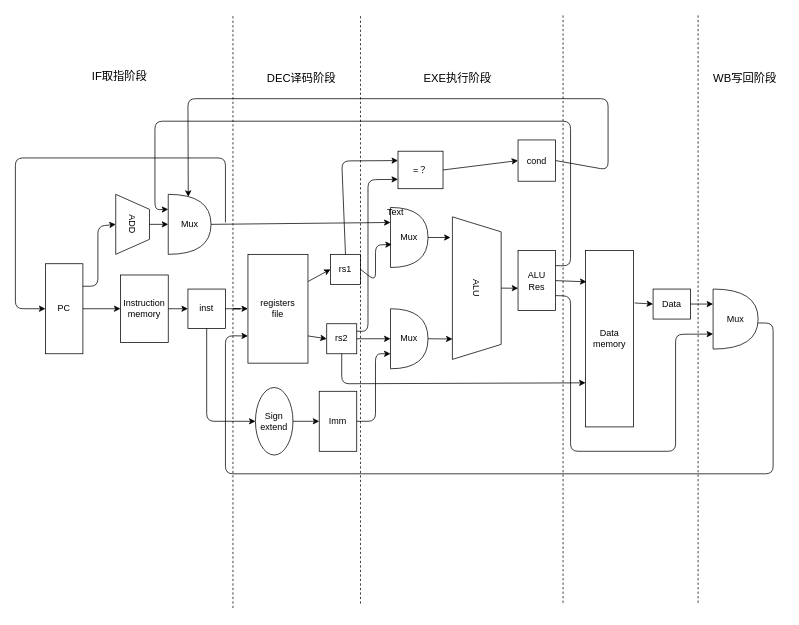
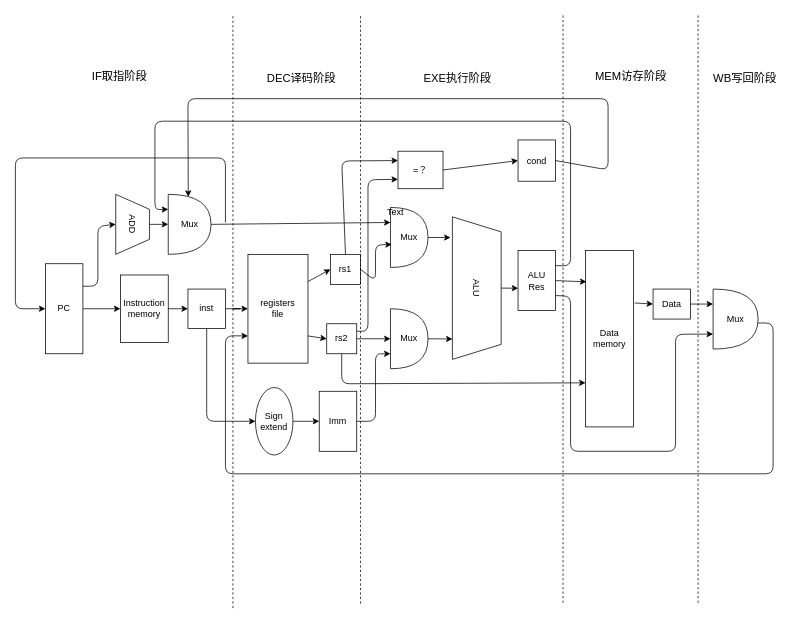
  <mxCell id="0" />
  <mxCell id="1" parent="0" />
  <mxCell id="2" style="edgeStyle=orthogonalEdgeStyle;rounded=0;orthogonalLoop=1;jettySize=auto;html=1;exitX=1;exitY=0.5;exitDx=0;exitDy=0;entryX=0;entryY=0.5;entryDx=0;entryDy=0;" parent="1" source="3" target="5" edge="1"><mxGeometry relative="1" as="geometry" /></mxCell>
  <mxCell id="3" value="PC" style="rounded=0;whiteSpace=wrap;html=1;" parent="1" vertex="1"><mxGeometry x="60" y="351" width="50" height="120" as="geometry" /></mxCell>
  <mxCell id="4" value="ADD" style="shape=trapezoid;perimeter=trapezoidPerimeter;whiteSpace=wrap;html=1;fixedSize=1;rotation=90;" parent="1" vertex="1"><mxGeometry x="136.25" y="276" width="80" height="45" as="geometry" /></mxCell>
  <mxCell id="5" value="Instruction&lt;br&gt;memory" style="rounded=0;whiteSpace=wrap;html=1;" parent="1" vertex="1"><mxGeometry x="160" y="366" width="63.75" height="90" as="geometry" /></mxCell>
  <mxCell id="6" style="edgeStyle=orthogonalEdgeStyle;rounded=0;orthogonalLoop=1;jettySize=auto;html=1;exitX=1;exitY=0.5;exitDx=0;exitDy=0;" parent="1" source="7" target="8" edge="1"><mxGeometry relative="1" as="geometry" /></mxCell>
  <mxCell id="7" value="inst" style="rounded=0;whiteSpace=wrap;html=1;" parent="1" vertex="1"><mxGeometry x="250" y="384.75" width="50" height="52.5" as="geometry" /></mxCell>
  <mxCell id="8" value="registers&lt;br&gt;file" style="rounded=0;whiteSpace=wrap;html=1;" parent="1" vertex="1"><mxGeometry x="330" y="338.5" width="80" height="145" as="geometry" /></mxCell>
  <mxCell id="9" value="rs1" style="rounded=0;whiteSpace=wrap;html=1;" parent="1" vertex="1"><mxGeometry x="440" y="338.5" width="40" height="40" as="geometry" /></mxCell>
  <mxCell id="10" value="rs2" style="rounded=0;whiteSpace=wrap;html=1;" parent="1" vertex="1"><mxGeometry x="435" y="431" width="40" height="40" as="geometry" /></mxCell>
  <mxCell id="11" value="Mux" style="shape=or;whiteSpace=wrap;html=1;" parent="1" vertex="1"><mxGeometry x="520" y="276" width="50" height="80" as="geometry" /></mxCell>
  <mxCell id="12" value="Mux" style="shape=or;whiteSpace=wrap;html=1;" parent="1" vertex="1"><mxGeometry x="520" y="411" width="50" height="80" as="geometry" /></mxCell>
  <mxCell id="13" value="ALU" style="shape=trapezoid;perimeter=trapezoidPerimeter;whiteSpace=wrap;html=1;fixedSize=1;rotation=90;" parent="1" vertex="1"><mxGeometry x="540" y="351" width="190" height="65" as="geometry" /></mxCell>
  <mxCell id="14" value="Mux" style="shape=or;whiteSpace=wrap;html=1;" parent="1" vertex="1"><mxGeometry x="223.75" y="258.5" width="57" height="80" as="geometry" /></mxCell>
  <mxCell id="15" value="=？" style="rounded=0;whiteSpace=wrap;html=1;" parent="1" vertex="1"><mxGeometry x="530" y="201" width="60" height="50" as="geometry" /></mxCell>
  <mxCell id="16" value="cond" style="rounded=0;whiteSpace=wrap;html=1;" parent="1" vertex="1"><mxGeometry x="690" y="186" width="50" height="55" as="geometry" /></mxCell>
  <mxCell id="17" value="ALU&lt;br&gt;Res" style="rounded=0;whiteSpace=wrap;html=1;" parent="1" vertex="1"><mxGeometry x="690" y="333.5" width="50" height="80" as="geometry" /></mxCell>
  <mxCell id="18" value="Data&lt;br&gt;memory" style="rounded=0;whiteSpace=wrap;html=1;" parent="1" vertex="1"><mxGeometry x="780" y="333.5" width="63.75" height="235" as="geometry" /></mxCell>
  <mxCell id="19" value="Data" style="rounded=0;whiteSpace=wrap;html=1;" parent="1" vertex="1"><mxGeometry x="870" y="384.75" width="50" height="40" as="geometry" /></mxCell>
  <mxCell id="20" value="Mux" style="shape=or;whiteSpace=wrap;html=1;" parent="1" vertex="1"><mxGeometry x="950" y="384.75" width="60" height="80" as="geometry" /></mxCell>
  <mxCell id="21" value="Imm" style="rounded=0;whiteSpace=wrap;html=1;" parent="1" vertex="1"><mxGeometry x="425" y="521" width="50" height="80" as="geometry" /></mxCell>
  <mxCell id="22" value="Sign&lt;br&gt;extend" style="ellipse;whiteSpace=wrap;html=1;" parent="1" vertex="1"><mxGeometry x="340" y="516" width="50" height="90" as="geometry" /></mxCell>
  <mxCell id="23" value="" style="endArrow=classic;html=1;exitX=0.5;exitY=1;exitDx=0;exitDy=0;entryX=0;entryY=0.5;entryDx=0;entryDy=0;" parent="1" source="7" target="22" edge="1"><mxGeometry width="50" height="50" relative="1" as="geometry"><mxPoint x="590" y="586" as="sourcePoint" /><mxPoint x="640" y="536" as="targetPoint" /><Array as="points"><mxPoint x="275" y="561" /></Array></mxGeometry></mxCell>
  <mxCell id="24" value="" style="endArrow=classic;html=1;exitX=1;exitY=0.75;exitDx=0;exitDy=0;entryX=0;entryY=0.5;entryDx=0;entryDy=0;" parent="1" source="8" target="10" edge="1"><mxGeometry width="50" height="50" relative="1" as="geometry"><mxPoint x="580" y="521" as="sourcePoint" /><mxPoint x="630" y="471" as="targetPoint" /></mxGeometry></mxCell>
  <mxCell id="25" value="" style="endArrow=classic;html=1;entryX=0.5;entryY=1;entryDx=0;entryDy=0;exitX=1;exitY=0.25;exitDx=0;exitDy=0;" parent="1" source="3" target="4" edge="1"><mxGeometry width="50" height="50" relative="1" as="geometry"><mxPoint x="110" y="371" as="sourcePoint" /><mxPoint x="150" y="301" as="targetPoint" /><Array as="points"><mxPoint x="130" y="381" /><mxPoint x="130" y="301" /></Array></mxGeometry></mxCell>
  <mxCell id="26" value="" style="endArrow=classic;html=1;exitX=0.5;exitY=0;exitDx=0;exitDy=0;entryX=0;entryY=0.5;entryDx=0;entryDy=0;entryPerimeter=0;" parent="1" source="4" target="14" edge="1"><mxGeometry width="50" height="50" relative="1" as="geometry"><mxPoint x="70" y="201" as="sourcePoint" /><mxPoint x="225" y="311" as="targetPoint" /></mxGeometry></mxCell>
  <mxCell id="27" value="" style="endArrow=classic;html=1;exitX=1;exitY=0.5;exitDx=0;exitDy=0;entryX=0;entryY=0.5;entryDx=0;entryDy=0;" parent="1" source="5" target="7" edge="1"><mxGeometry width="50" height="50" relative="1" as="geometry"><mxPoint x="80" y="631" as="sourcePoint" /><mxPoint x="130" y="581" as="targetPoint" /></mxGeometry></mxCell>
  <mxCell id="28" value="" style="endArrow=classic;html=1;exitX=1;exitY=0.25;exitDx=0;exitDy=0;entryX=0;entryY=0.5;entryDx=0;entryDy=0;" parent="1" source="8" target="9" edge="1"><mxGeometry width="50" height="50" relative="1" as="geometry"><mxPoint x="560" y="401" as="sourcePoint" /><mxPoint x="610" y="351" as="targetPoint" /></mxGeometry></mxCell>
  <mxCell id="29" value="" style="endArrow=classic;html=1;exitX=1;exitY=0.5;exitDx=0;exitDy=0;entryX=0;entryY=0.5;entryDx=0;entryDy=0;" parent="1" source="22" target="21" edge="1"><mxGeometry width="50" height="50" relative="1" as="geometry"><mxPoint x="600" y="661" as="sourcePoint" /><mxPoint x="650" y="611" as="targetPoint" /></mxGeometry></mxCell>
  <mxCell id="30" value="" style="endArrow=classic;html=1;exitX=1;exitY=0.5;exitDx=0;exitDy=0;entryX=0;entryY=0.75;entryDx=0;entryDy=0;entryPerimeter=0;" parent="1" source="21" target="12" edge="1"><mxGeometry width="50" height="50" relative="1" as="geometry"><mxPoint x="600" y="601" as="sourcePoint" /><mxPoint x="650" y="551" as="targetPoint" /><Array as="points"><mxPoint x="500" y="561" /><mxPoint x="500" y="471" /></Array></mxGeometry></mxCell>
  <mxCell id="31" value="" style="endArrow=classic;html=1;exitX=1;exitY=0.5;exitDx=0;exitDy=0;entryX=0;entryY=0.5;entryDx=0;entryDy=0;entryPerimeter=0;" parent="1" source="10" target="12" edge="1"><mxGeometry width="50" height="50" relative="1" as="geometry"><mxPoint x="590" y="611" as="sourcePoint" /><mxPoint x="640" y="561" as="targetPoint" /></mxGeometry></mxCell>
  <mxCell id="32" value="" style="endArrow=classic;html=1;exitX=1;exitY=0.5;exitDx=0;exitDy=0;exitPerimeter=0;entryX=0.145;entryY=1.038;entryDx=0;entryDy=0;entryPerimeter=0;" parent="1" source="11" target="13" edge="1"><mxGeometry width="50" height="50" relative="1" as="geometry"><mxPoint x="560" y="401" as="sourcePoint" /><mxPoint x="570" y="371" as="targetPoint" /></mxGeometry></mxCell>
  <mxCell id="33" value="" style="endArrow=classic;html=1;exitX=1;exitY=0.5;exitDx=0;exitDy=0;exitPerimeter=0;entryX=0.857;entryY=0.998;entryDx=0;entryDy=0;entryPerimeter=0;" parent="1" source="12" target="13" edge="1"><mxGeometry width="50" height="50" relative="1" as="geometry"><mxPoint x="600" y="551" as="sourcePoint" /><mxPoint x="650" y="501" as="targetPoint" /></mxGeometry></mxCell>
  <mxCell id="34" value="" style="endArrow=classic;html=1;exitX=1;exitY=0.5;exitDx=0;exitDy=0;entryX=0;entryY=0.25;entryDx=0;entryDy=0;entryPerimeter=0;exitPerimeter=0;" parent="1" source="14" target="11" edge="1"><mxGeometry width="50" height="50" relative="1" as="geometry"><mxPoint x="300" y="298.5" as="sourcePoint" /><mxPoint x="500" y="271" as="targetPoint" /></mxGeometry></mxCell>
  <mxCell id="35" value="" style="endArrow=classic;html=1;exitX=1;exitY=0.5;exitDx=0;exitDy=0;entryX=0.034;entryY=0.616;entryDx=0;entryDy=0;entryPerimeter=0;" parent="1" source="9" target="11" edge="1"><mxGeometry width="50" height="50" relative="1" as="geometry"><mxPoint x="625" y="561" as="sourcePoint" /><mxPoint x="670" y="471" as="targetPoint" /><Array as="points"><mxPoint x="500" y="374" /><mxPoint x="500" y="326" /></Array></mxGeometry></mxCell>
  <mxCell id="36" value="" style="endArrow=classic;html=1;exitX=1;exitY=0.25;exitDx=0;exitDy=0;entryX=0;entryY=0.75;entryDx=0;entryDy=0;" parent="1" source="10" target="15" edge="1"><mxGeometry width="50" height="50" relative="1" as="geometry"><mxPoint x="570" y="591" as="sourcePoint" /><mxPoint x="615" y="501" as="targetPoint" /><Array as="points"><mxPoint x="490" y="441" /><mxPoint x="490" y="239" /></Array></mxGeometry></mxCell>
  <mxCell id="37" value="" style="endArrow=classic;html=1;entryX=0;entryY=0.5;entryDx=0;entryDy=0;exitX=1;exitY=0.5;exitDx=0;exitDy=0;" parent="1" source="15" target="16" edge="1"><mxGeometry width="50" height="50" relative="1" as="geometry"><mxPoint x="590" y="236" as="sourcePoint" /><mxPoint x="640" y="186" as="targetPoint" /></mxGeometry></mxCell>
  <mxCell id="38" value="" style="endArrow=classic;html=1;entryX=0;entryY=0.25;entryDx=0;entryDy=0;exitX=0.5;exitY=0;exitDx=0;exitDy=0;" parent="1" source="9" target="15" edge="1"><mxGeometry width="50" height="50" relative="1" as="geometry"><mxPoint x="460" y="351" as="sourcePoint" /><mxPoint x="470" y="181" as="targetPoint" /><Array as="points"><mxPoint x="455" y="214" /></Array></mxGeometry></mxCell>
  <mxCell id="39" value="" style="endArrow=classic;html=1;exitX=0.5;exitY=0;exitDx=0;exitDy=0;entryX=0.004;entryY=0.627;entryDx=0;entryDy=0;entryPerimeter=0;" parent="1" source="13" target="17" edge="1"><mxGeometry width="50" height="50" relative="1" as="geometry"><mxPoint x="470" y="171" as="sourcePoint" /><mxPoint x="520" y="121" as="targetPoint" /></mxGeometry></mxCell>
  <mxCell id="40" value="" style="endArrow=classic;html=1;exitX=0.5;exitY=1;exitDx=0;exitDy=0;entryX=0;entryY=0.75;entryDx=0;entryDy=0;" parent="1" source="10" target="18" edge="1"><mxGeometry width="50" height="50" relative="1" as="geometry"><mxPoint x="560" y="401" as="sourcePoint" /><mxPoint x="610" y="351" as="targetPoint" /><Array as="points"><mxPoint x="455" y="511" /></Array></mxGeometry></mxCell>
  <mxCell id="41" value="" style="endArrow=classic;html=1;exitX=1;exitY=0.5;exitDx=0;exitDy=0;entryX=0.018;entryY=0.177;entryDx=0;entryDy=0;entryPerimeter=0;" parent="1" source="17" target="18" edge="1"><mxGeometry width="50" height="50" relative="1" as="geometry"><mxPoint x="560" y="401" as="sourcePoint" /><mxPoint x="610" y="351" as="targetPoint" /></mxGeometry></mxCell>
  <mxCell id="42" value="" style="endArrow=classic;html=1;exitX=1;exitY=0.5;exitDx=0;exitDy=0;entryX=0.468;entryY=0.041;entryDx=0;entryDy=0;entryPerimeter=0;" parent="1" edge="1" target="14" source="16"><mxGeometry width="50" height="50" relative="1" as="geometry"><mxPoint x="740" y="233.5" as="sourcePoint" /><mxPoint x="884" y="218.5" as="targetPoint" /><Array as="points"><mxPoint x="810" y="226" /><mxPoint x="810" y="131" /><mxPoint x="250" y="131" /></Array></mxGeometry></mxCell>
  <mxCell id="43" value="" style="endArrow=classic;html=1;exitX=1;exitY=0.25;exitDx=0;exitDy=0;entryX=0;entryY=0.25;entryDx=0;entryDy=0;entryPerimeter=0;" parent="1" source="17" edge="1" target="14"><mxGeometry width="50" height="50" relative="1" as="geometry"><mxPoint x="955" y="281" as="sourcePoint" /><mxPoint x="143" y="170" as="targetPoint" /><Array as="points"><mxPoint x="760" y="354" /><mxPoint x="760" y="161" /><mxPoint x="206" y="161" /><mxPoint x="206" y="279" /></Array></mxGeometry></mxCell>
  <mxCell id="44" value="" style="endArrow=classic;html=1;exitX=1;exitY=0.75;exitDx=0;exitDy=0;entryX=0;entryY=0.75;entryDx=0;entryDy=0;entryPerimeter=0;" parent="1" source="17" target="20" edge="1"><mxGeometry width="50" height="50" relative="1" as="geometry"><mxPoint x="680" y="641" as="sourcePoint" /><mxPoint x="930" y="601" as="targetPoint" /><Array as="points"><mxPoint x="760" y="394" /><mxPoint x="760" y="601" /><mxPoint x="900" y="601" /><mxPoint x="900" y="445" /></Array></mxGeometry></mxCell>
  <mxCell id="45" value="" style="endArrow=classic;html=1;exitX=1.027;exitY=0.297;exitDx=0;exitDy=0;exitPerimeter=0;entryX=0;entryY=0.5;entryDx=0;entryDy=0;" parent="1" source="18" target="19" edge="1"><mxGeometry width="50" height="50" relative="1" as="geometry"><mxPoint x="560" y="401" as="sourcePoint" /><mxPoint x="610" y="351" as="targetPoint" /></mxGeometry></mxCell>
  <mxCell id="46" value="" style="endArrow=classic;html=1;exitX=1;exitY=0.5;exitDx=0;exitDy=0;entryX=0;entryY=0.25;entryDx=0;entryDy=0;entryPerimeter=0;" parent="1" source="19" target="20" edge="1"><mxGeometry width="50" height="50" relative="1" as="geometry"><mxPoint x="560" y="401" as="sourcePoint" /><mxPoint x="610" y="351" as="targetPoint" /></mxGeometry></mxCell>
  <mxCell id="47" value="" style="endArrow=classic;html=1;entryX=0;entryY=0.75;entryDx=0;entryDy=0;" parent="1" target="8" edge="1"><mxGeometry width="50" height="50" relative="1" as="geometry"><mxPoint x="1010" y="430" as="sourcePoint" /><mxPoint x="290" y="591" as="targetPoint" /><Array as="points"><mxPoint x="1030" y="430" /><mxPoint x="1030" y="631" /><mxPoint x="300" y="631" /><mxPoint x="300" y="447" /></Array></mxGeometry></mxCell>
  <mxCell id="48" value="" style="endArrow=classic;html=1;entryX=0;entryY=0.5;entryDx=0;entryDy=0;" parent="1" target="3" edge="1"><mxGeometry width="50" height="50" relative="1" as="geometry"><mxPoint x="300" y="296" as="sourcePoint" /><mxPoint x="150" y="91" as="targetPoint" /><Array as="points"><mxPoint x="300" y="210" /><mxPoint x="20" y="210" /><mxPoint x="20" y="411" /></Array></mxGeometry></mxCell>
  <mxCell id="49" value="" style="endArrow=none;dashed=1;html=1;" parent="1" edge="1"><mxGeometry width="50" height="50" relative="1" as="geometry"><mxPoint x="310" y="21" as="sourcePoint" /><mxPoint x="310" y="811" as="targetPoint" /></mxGeometry></mxCell>
  <mxCell id="50" value="" style="endArrow=none;dashed=1;html=1;" parent="1" edge="1"><mxGeometry width="50" height="50" relative="1" as="geometry"><mxPoint x="480" y="21" as="sourcePoint" /><mxPoint x="480" y="806.635" as="targetPoint" /></mxGeometry></mxCell>
  <mxCell id="51" value="" style="endArrow=none;dashed=1;html=1;" parent="1" edge="1"><mxGeometry width="50" height="50" relative="1" as="geometry"><mxPoint x="750" y="20" as="sourcePoint" /><mxPoint x="750" y="805.635" as="targetPoint" /></mxGeometry></mxCell>
  <mxCell id="52" value="" style="endArrow=none;dashed=1;html=1;" parent="1" edge="1"><mxGeometry width="50" height="50" relative="1" as="geometry"><mxPoint x="930" y="20" as="sourcePoint" /><mxPoint x="930" y="805.635" as="targetPoint" /></mxGeometry></mxCell>
  <mxCell id="53" value="&lt;font style=&quot;font-size: 15px&quot;&gt;IF取指阶段&lt;/font&gt;" style="text;html=1;strokeColor=none;fillColor=none;align=center;verticalAlign=middle;whiteSpace=wrap;rounded=0;" parent="1" vertex="1"><mxGeometry x="117" y="90" width="84" height="20" as="geometry" /></mxCell>
  <mxCell id="54" value="&lt;font style=&quot;font-size: 15px&quot;&gt;DEC译码阶段&lt;/font&gt;" style="text;html=1;strokeColor=none;fillColor=none;align=center;verticalAlign=middle;whiteSpace=wrap;rounded=0;" parent="1" vertex="1"><mxGeometry x="351" y="93" width="101" height="20" as="geometry" /></mxCell>
  <mxCell id="55" value="&lt;font style=&quot;font-size: 15px&quot;&gt;EXE执行阶段&lt;/font&gt;" style="text;html=1;strokeColor=none;fillColor=none;align=center;verticalAlign=middle;whiteSpace=wrap;rounded=0;" parent="1" vertex="1"><mxGeometry x="559" y="93" width="101" height="20" as="geometry" /></mxCell>
+ <mxCell id="56" value="&lt;font style=&quot;font-size: 15px&quot;&gt;MEM访存阶段&lt;/font&gt;" style="text;html=1;strokeColor=none;fillColor=none;align=center;verticalAlign=middle;whiteSpace=wrap;rounded=0;" parent="1" vertex="1"><mxGeometry x="789.5" y="90" width="101" height="20" as="geometry" /></mxCell>
  <mxCell id="57" value="&lt;font style=&quot;font-size: 15px&quot;&gt;WB写回阶段&lt;/font&gt;" style="text;html=1;strokeColor=none;fillColor=none;align=center;verticalAlign=middle;whiteSpace=wrap;rounded=0;" parent="1" vertex="1"><mxGeometry x="942" y="93" width="101" height="20" as="geometry" /></mxCell>
  <mxCell id="58" value="Text" style="text;html=1;strokeColor=none;fillColor=none;align=center;verticalAlign=middle;whiteSpace=wrap;rounded=0;" vertex="1" parent="1"><mxGeometry x="507" y="273" width="40" height="20" as="geometry" /></mxCell>
